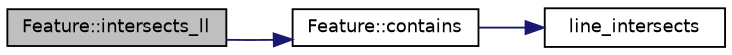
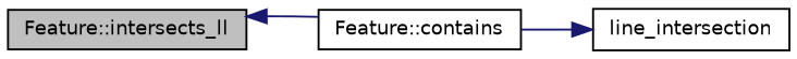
  digraph {
    rankdir=LR
    node [color=black fillcolor=white fontname=Helvetica fontsize=10 shape=record style=filled]
    edge [color=midnightblue fontname=Helvetica fontsize=10 labelfontname=Helvetica labelfontsize=10 style=solid]
    n1 [fillcolor=grey75 fontcolor=black height=0.2 label="Feature::intersects_ll" width=0.4]
    n2 [height=0.2 label="Feature::contains" width=0.4]
-   n3 [height=0.2 label=line_intersects width=0.4]
-   n1 -> n2
+   n3 [height=0.2 label=line_intersection width=0.4]
+   n2 -> n1
    n2 -> n3
  }
